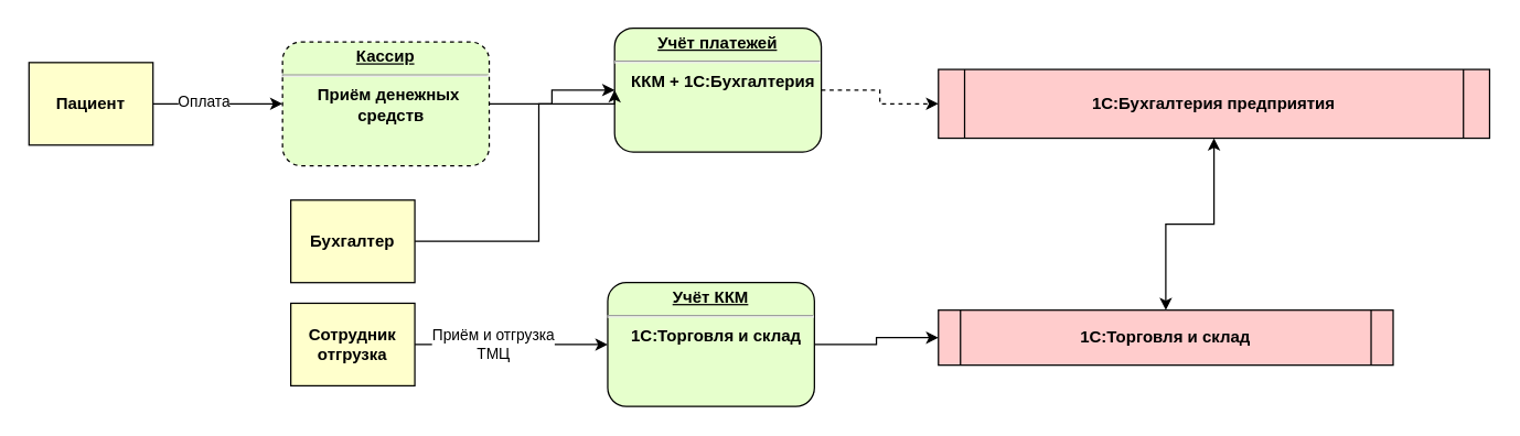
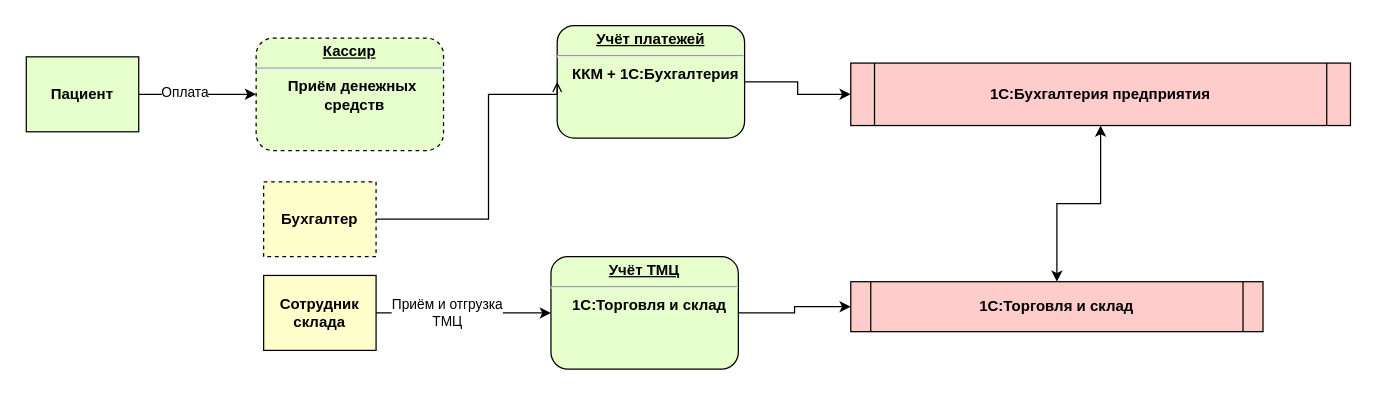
  <mxCell id="0" />
  <mxCell id="1" parent="0" />
  <mxCell id="2" style="edgeStyle=orthogonalEdgeStyle;rounded=0;orthogonalLoop=1;jettySize=auto;html=1;exitX=1;exitY=0.5;exitDx=0;exitDy=0;entryX=0;entryY=0.5;entryDx=0;entryDy=0;" edge="1" parent="1" source="4" target="6"><mxGeometry relative="1" as="geometry" /></mxCell>
  <mxCell id="3" value="Оплата" style="edgeLabel;html=1;align=center;verticalAlign=middle;resizable=0;points=[];" vertex="1" connectable="0" parent="2"><mxGeometry x="-0.234" y="2" relative="1" as="geometry"><mxPoint as="offset" /></mxGeometry></mxCell>
- <mxCell id="4" value="Пациент" style="whiteSpace=wrap;align=center;verticalAlign=middle;fontStyle=1;strokeWidth=1;fillColor=#FFFFCC" vertex="1" parent="1"><mxGeometry x="20" y="45" width="90" height="60" as="geometry" /></mxCell>
- <mxCell id="5" style="edgeStyle=orthogonalEdgeStyle;rounded=0;orthogonalLoop=1;jettySize=auto;html=1;exitX=1;exitY=0.5;exitDx=0;exitDy=0;" edge="1" parent="1" source="6" target="8"><mxGeometry relative="1" as="geometry" /></mxCell>
+ <mxCell id="4" value="Пациент" style="whiteSpace=wrap;align=center;verticalAlign=middle;fontStyle=1;strokeWidth=1;fillColor=#e6ffcc;" vertex="1" parent="1"><mxGeometry x="20" y="45" width="90" height="60" as="geometry" /></mxCell>
  <mxCell id="6" value="&lt;p style=&quot;margin: 4px 0px 0px; text-decoration: underline;&quot;&gt;&lt;strong&gt;Кассир&lt;br&gt;&lt;/strong&gt;&lt;/p&gt;&lt;hr&gt;&lt;p style=&quot;margin: 0px; margin-left: 8px;&quot;&gt;Приём денежных&amp;nbsp;&lt;/p&gt;&lt;p style=&quot;margin: 0px; margin-left: 8px;&quot;&gt;средств&lt;/p&gt;" style="verticalAlign=middle;align=center;overflow=fill;fontSize=12;fontFamily=Helvetica;html=1;rounded=1;fontStyle=1;strokeWidth=1;fillColor=#E6FFCC;spacing=2;dashed=1;" vertex="1" parent="1"><mxGeometry x="204" y="30" width="150" height="90" as="geometry" /></mxCell>
- <mxCell id="7" style="edgeStyle=orthogonalEdgeStyle;rounded=0;orthogonalLoop=1;jettySize=auto;html=1;exitX=1;exitY=0.5;exitDx=0;exitDy=0;entryX=0;entryY=0.5;entryDx=0;entryDy=0;dashed=1;" edge="1" parent="1" source="8" target="9"><mxGeometry relative="1" as="geometry" /></mxCell>
+ <mxCell id="7" style="edgeStyle=orthogonalEdgeStyle;rounded=0;orthogonalLoop=1;jettySize=auto;html=1;exitX=1;exitY=0.5;exitDx=0;exitDy=0;entryX=0;entryY=0.5;entryDx=0;entryDy=0;" edge="1" parent="1" source="8" target="9"><mxGeometry relative="1" as="geometry" /></mxCell>
  <mxCell id="8" value="&lt;p style=&quot;margin: 4px 0px 0px; text-decoration: underline;&quot;&gt;&lt;strong&gt;Учёт платежей&lt;/strong&gt;&lt;/p&gt;&lt;hr&gt;&lt;p style=&quot;margin: 0px; margin-left: 8px;&quot;&gt;ККМ + 1С:Бухгалтерия&lt;/p&gt;" style="verticalAlign=middle;align=center;overflow=fill;fontSize=12;fontFamily=Helvetica;html=1;rounded=1;fontStyle=1;strokeWidth=1;fillColor=#E6FFCC;spacing=2;" vertex="1" parent="1"><mxGeometry x="445" y="20" width="150" height="90" as="geometry" /></mxCell>
  <mxCell id="9" value="1С:Бухгалтерия предприятия" style="shape=process;whiteSpace=wrap;align=center;verticalAlign=middle;size=0.048;fontStyle=1;strokeWidth=1;fillColor=#FFCCCC" vertex="1" parent="1"><mxGeometry x="680" y="50" width="400" height="50" as="geometry" /></mxCell>
  <mxCell id="10" style="edgeStyle=orthogonalEdgeStyle;rounded=0;orthogonalLoop=1;jettySize=auto;html=1;entryX=0.5;entryY=1;entryDx=0;entryDy=0;startArrow=classic;startFill=1;" edge="1" parent="1" source="11" target="9"><mxGeometry relative="1" as="geometry" /></mxCell>
  <mxCell id="11" value="1С:Торговля и склад" style="shape=process;whiteSpace=wrap;align=center;verticalAlign=middle;size=0.048;fontStyle=1;strokeWidth=1;fillColor=#FFCCCC" vertex="1" parent="1"><mxGeometry x="680" y="225" width="330" height="40" as="geometry" /></mxCell>
  <mxCell id="12" style="edgeStyle=orthogonalEdgeStyle;rounded=0;orthogonalLoop=1;jettySize=auto;html=1;exitX=1;exitY=0.5;exitDx=0;exitDy=0;entryX=0;entryY=0.5;entryDx=0;entryDy=0;" edge="1" parent="1" source="13" target="11"><mxGeometry relative="1" as="geometry" /></mxCell>
- <mxCell id="13" value="&lt;p style=&quot;margin: 4px 0px 0px; text-decoration: underline;&quot;&gt;&lt;strong&gt;Учёт ККМ&lt;/strong&gt;&lt;/p&gt;&lt;hr&gt;&lt;p style=&quot;margin: 0px; margin-left: 8px;&quot;&gt;1С:Торговля и склад&lt;/p&gt;" style="verticalAlign=middle;align=center;overflow=fill;fontSize=12;fontFamily=Helvetica;html=1;rounded=1;fontStyle=1;strokeWidth=1;fillColor=#E6FFCC;spacing=2;" vertex="1" parent="1"><mxGeometry x="440" y="205" width="150" height="90" as="geometry" /></mxCell>
+ <mxCell id="13" value="&lt;p style=&quot;margin: 4px 0px 0px; text-decoration: underline;&quot;&gt;&lt;strong&gt;Учёт ТМЦ&lt;/strong&gt;&lt;/p&gt;&lt;hr&gt;&lt;p style=&quot;margin: 0px; margin-left: 8px;&quot;&gt;1С:Торговля и склад&lt;/p&gt;" style="verticalAlign=middle;align=center;overflow=fill;fontSize=12;fontFamily=Helvetica;html=1;rounded=1;fontStyle=1;strokeWidth=1;fillColor=#E6FFCC;spacing=2;" vertex="1" parent="1"><mxGeometry x="440" y="205" width="150" height="90" as="geometry" /></mxCell>
  <mxCell id="14" style="edgeStyle=orthogonalEdgeStyle;rounded=0;orthogonalLoop=1;jettySize=auto;html=1;exitX=1;exitY=0.5;exitDx=0;exitDy=0;entryX=0;entryY=0.5;entryDx=0;entryDy=0;" edge="1" parent="1" source="16" target="13"><mxGeometry relative="1" as="geometry" /></mxCell>
  <mxCell id="15" value="Приём и отгрузка&lt;div&gt;ТМЦ&lt;/div&gt;" style="edgeLabel;html=1;align=center;verticalAlign=middle;resizable=0;points=[];" vertex="1" connectable="0" parent="14"><mxGeometry x="-0.207" y="1" relative="1" as="geometry"><mxPoint as="offset" /></mxGeometry></mxCell>
- <mxCell id="16" value="Сотрудник&#10;отгрузка" style="whiteSpace=wrap;align=center;verticalAlign=middle;fontStyle=1;strokeWidth=1;fillColor=#FFFFCC" vertex="1" parent="1"><mxGeometry x="210" y="220" width="90" height="60" as="geometry" /></mxCell>
- <mxCell id="17" style="edgeStyle=orthogonalEdgeStyle;rounded=0;orthogonalLoop=1;jettySize=auto;html=1;exitX=1;exitY=0.5;exitDx=0;exitDy=0;entryX=0;entryY=0.5;entryDx=0;entryDy=0;" edge="1" parent="1" source="18" target="8"><mxGeometry relative="1" as="geometry"><Array as="points"><mxPoint x="390" y="175" /><mxPoint x="390" y="75" /></Array></mxGeometry></mxCell>
- <mxCell id="18" value="Бухгалтер" style="whiteSpace=wrap;align=center;verticalAlign=middle;fontStyle=1;strokeWidth=1;fillColor=#FFFFCC" vertex="1" parent="1"><mxGeometry x="210" y="145" width="90" height="60" as="geometry" /></mxCell>
+ <mxCell id="16" value="Сотрудник&#10;склада" style="whiteSpace=wrap;align=center;verticalAlign=middle;fontStyle=1;strokeWidth=1;fillColor=#FFFFCC" vertex="1" parent="1"><mxGeometry x="210" y="220" width="90" height="60" as="geometry" /></mxCell>
+ <mxCell id="17" style="edgeStyle=orthogonalEdgeStyle;rounded=0;orthogonalLoop=1;jettySize=auto;html=1;exitX=1;exitY=0.5;exitDx=0;exitDy=0;entryX=0;entryY=0.5;entryDx=0;entryDy=0;endArrow=open;" edge="1" parent="1" source="18" target="8"><mxGeometry relative="1" as="geometry"><Array as="points"><mxPoint x="390" y="175" /><mxPoint x="390" y="75" /></Array></mxGeometry></mxCell>
+ <mxCell id="18" value="Бухгалтер" style="whiteSpace=wrap;align=center;verticalAlign=middle;fontStyle=1;strokeWidth=1;fillColor=#FFFFCC;dashed=1;" vertex="1" parent="1"><mxGeometry x="210" y="145" width="90" height="60" as="geometry" /></mxCell>
